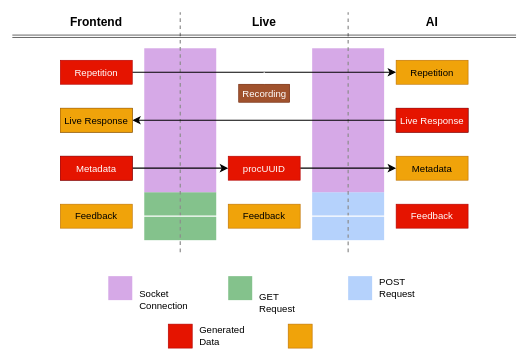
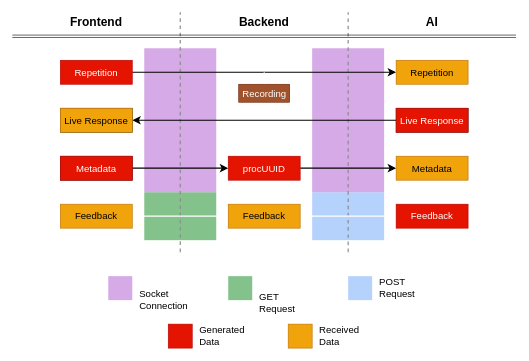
  <mxCell id="0" />
  <mxCell id="1" parent="0" />
  <mxCell id="2" value="" style="rounded=0;whiteSpace=wrap;html=1;fontSize=16;fillColor=#84C28C;strokeColor=none;" vertex="1" parent="1"><mxGeometry x="240" y="320" width="120" height="80" as="geometry" /></mxCell>
  <mxCell id="3" value="" style="rounded=0;whiteSpace=wrap;html=1;fontSize=16;fillColor=#B5D2FC;strokeColor=none;" vertex="1" parent="1"><mxGeometry x="520" y="320" width="120" height="80" as="geometry" /></mxCell>
  <mxCell id="4" value="" style="rounded=0;whiteSpace=wrap;html=1;fontSize=16;fillColor=#D6A9E7;strokeColor=none;" vertex="1" parent="1"><mxGeometry x="520" y="80" width="120" height="240" as="geometry" /></mxCell>
  <mxCell id="5" value="" style="rounded=0;whiteSpace=wrap;html=1;fontSize=16;fillColor=#D6A9E7;strokeColor=none;" vertex="1" parent="1"><mxGeometry x="240" y="80" width="120" height="240" as="geometry" /></mxCell>
  <mxCell id="6" value="" style="endArrow=none;dashed=1;html=1;rounded=0;strokeWidth=2;strokeColor=#8C8C8C;" edge="1" parent="1"><mxGeometry width="50" height="50" relative="1" as="geometry"><mxPoint x="300" y="420" as="sourcePoint" /><mxPoint x="300" y="20" as="targetPoint" /></mxGeometry></mxCell>
  <mxCell id="7" value="" style="endArrow=none;dashed=1;html=1;rounded=0;fontSize=12;startSize=8;endSize=8;curved=1;strokeWidth=2;strokeColor=#8C8C8C;" edge="1" parent="1"><mxGeometry width="50" height="50" relative="1" as="geometry"><mxPoint x="580" y="420" as="sourcePoint" /><mxPoint x="580" y="20" as="targetPoint" /></mxGeometry></mxCell>
  <mxCell id="8" value="" style="shape=link;html=1;rounded=0;fontSize=12;startSize=8;endSize=8;curved=1;" edge="1" parent="1"><mxGeometry width="100" relative="1" as="geometry"><mxPoint y="60" as="sourcePoint" x="20" /><mxPoint x="860" y="60" as="targetPoint" /></mxGeometry></mxCell>
  <mxCell id="9" value="Frontend" style="text;html=1;strokeColor=none;fillColor=none;align=center;verticalAlign=middle;whiteSpace=wrap;rounded=0;fontSize=20;fontStyle=1" vertex="1" parent="1"><mxGeometry y="20" width="280" height="30" as="geometry" x="20" /></mxCell>
- <mxCell id="10" value="Live" style="text;html=1;strokeColor=none;fillColor=none;align=center;verticalAlign=middle;whiteSpace=wrap;rounded=0;fontSize=20;fontStyle=1" vertex="1" parent="1"><mxGeometry x="300" y="20" width="280" height="30" as="geometry" /></mxCell>
+ <mxCell id="10" value="Backend" style="text;html=1;strokeColor=none;fillColor=none;align=center;verticalAlign=middle;whiteSpace=wrap;rounded=0;fontSize=20;fontStyle=1" vertex="1" parent="1"><mxGeometry x="300" y="20" width="280" height="30" as="geometry" /></mxCell>
  <mxCell id="11" value="AI" style="text;html=1;strokeColor=none;fillColor=none;align=center;verticalAlign=middle;whiteSpace=wrap;rounded=0;fontSize=20;fontStyle=1" vertex="1" parent="1"><mxGeometry x="580" y="20" width="280" height="30" as="geometry" /></mxCell>
  <mxCell id="12" style="edgeStyle=none;curved=1;rounded=0;orthogonalLoop=1;jettySize=auto;html=1;entryX=0;entryY=0.5;entryDx=0;entryDy=0;fontSize=12;startSize=8;endSize=8;strokeWidth=2;exitX=1;exitY=0.5;exitDx=0;exitDy=0;" edge="1" parent="1" source="13" target="14"><mxGeometry relative="1" as="geometry" /></mxCell>
  <mxCell id="13" value="Repetition" style="rounded=0;whiteSpace=wrap;html=1;fontSize=16;fillColor=#e51400;strokeColor=#B20000;fontColor=#ffffff;" vertex="1" parent="1"><mxGeometry x="100" y="100" width="120" height="40" as="geometry" /></mxCell>
  <mxCell id="14" value="Repetition" style="rounded=0;whiteSpace=wrap;html=1;fontSize=16;fillColor=#f0a30a;fontColor=#000000;strokeColor=#BD7000;" vertex="1" parent="1"><mxGeometry x="660" y="100" width="120" height="40" as="geometry" /></mxCell>
  <mxCell id="15" style="edgeStyle=none;curved=1;rounded=0;orthogonalLoop=1;jettySize=auto;html=1;exitX=1;exitY=0.5;exitDx=0;exitDy=0;entryX=0;entryY=0.5;entryDx=0;entryDy=0;fontSize=16;startSize=8;endSize=8;strokeWidth=2;" edge="1" parent="1" source="16" target="22"><mxGeometry relative="1" as="geometry" /></mxCell>
  <mxCell id="16" value="Metadata" style="rounded=0;whiteSpace=wrap;html=1;fontSize=16;" vertex="1" parent="1"><mxGeometry x="100" y="260" width="120" height="40" as="geometry" /></mxCell>
  <mxCell id="17" style="edgeStyle=none;curved=1;rounded=0;orthogonalLoop=1;jettySize=auto;html=1;exitX=0;exitY=0.5;exitDx=0;exitDy=0;entryX=1;entryY=0.5;entryDx=0;entryDy=0;fontSize=16;startSize=8;endSize=8;strokeWidth=2;" edge="1" parent="1" source="18" target="24"><mxGeometry relative="1" as="geometry" /></mxCell>
  <mxCell id="18" value="Live Response" style="rounded=0;whiteSpace=wrap;html=1;fontSize=16;" vertex="1" parent="1"><mxGeometry x="660" y="180" width="120" height="40" as="geometry" /></mxCell>
  <mxCell id="19" style="edgeStyle=none;curved=1;rounded=0;orthogonalLoop=1;jettySize=auto;html=1;exitX=0;exitY=0.5;exitDx=0;exitDy=0;entryX=1;entryY=0.5;entryDx=0;entryDy=0;strokeColor=#FFFFFF;strokeWidth=2;fontSize=16;startSize=8;endSize=8;" edge="1" parent="1" source="20" target="26"><mxGeometry relative="1" as="geometry" /></mxCell>
  <mxCell id="20" value="Feedback" style="rounded=0;whiteSpace=wrap;html=1;fontSize=16;fillColor=#e51400;fontColor=#ffffff;strokeColor=#B20000;" vertex="1" parent="1"><mxGeometry x="660" y="340" width="120" height="40" as="geometry" /></mxCell>
  <mxCell id="21" style="edgeStyle=none;curved=1;rounded=0;orthogonalLoop=1;jettySize=auto;html=1;exitX=1;exitY=0.5;exitDx=0;exitDy=0;entryX=0;entryY=0.5;entryDx=0;entryDy=0;fontSize=16;startSize=8;endSize=8;strokeWidth=2;" edge="1" parent="1" source="22" target="23"><mxGeometry relative="1" as="geometry" /></mxCell>
  <mxCell id="22" value="procUUID" style="rounded=0;whiteSpace=wrap;html=1;fontSize=16;fillColor=#e51400;fontColor=#ffffff;strokeColor=#B20000;" vertex="1" parent="1"><mxGeometry x="380" y="260" width="120" height="40" as="geometry" /></mxCell>
  <mxCell id="23" value="Metadata" style="rounded=0;whiteSpace=wrap;html=1;fontSize=16;fillColor=#f0a30a;fontColor=#000000;strokeColor=#BD7000;" vertex="1" parent="1"><mxGeometry x="660" y="260" width="120" height="40" as="geometry" /></mxCell>
  <mxCell id="24" value="Live Response" style="rounded=0;whiteSpace=wrap;html=1;fontSize=16;" vertex="1" parent="1"><mxGeometry x="100" y="180" width="120" height="40" as="geometry" /></mxCell>
  <mxCell id="25" style="edgeStyle=none;curved=1;rounded=0;orthogonalLoop=1;jettySize=auto;html=1;exitX=0;exitY=0.5;exitDx=0;exitDy=0;entryX=1;entryY=0.5;entryDx=0;entryDy=0;strokeColor=#FFFFFF;strokeWidth=2;fontSize=16;startSize=8;endSize=8;" edge="1" parent="1" source="26" target="27"><mxGeometry relative="1" as="geometry" /></mxCell>
  <mxCell id="26" value="Feedback" style="rounded=0;whiteSpace=wrap;html=1;fontSize=16;fillColor=#f0a30a;fontColor=#000000;strokeColor=#BD7000;" vertex="1" parent="1"><mxGeometry x="380" y="340" width="120" height="40" as="geometry" /></mxCell>
  <mxCell id="27" value="Feedback" style="rounded=0;whiteSpace=wrap;html=1;fontSize=16;fillColor=#f0a30a;fontColor=#000000;strokeColor=#BD7000;" vertex="1" parent="1"><mxGeometry x="100" y="340" width="120" height="40" as="geometry" /></mxCell>
  <mxCell id="28" value="" style="rounded=0;whiteSpace=wrap;html=1;fontSize=16;fillColor=#D6A9E7;strokeColor=none;" vertex="1" parent="1"><mxGeometry x="180" y="460" width="40" height="40" as="geometry" /></mxCell>
  <mxCell id="29" value="Socket Connection" style="text;html=1;strokeColor=none;fillColor=none;align=left;verticalAlign=middle;whiteSpace=wrap;rounded=0;fontSize=16;" vertex="1" parent="1"><mxGeometry x="230" y="480" width="110" height="40" as="geometry" /></mxCell>
  <mxCell id="30" value="" style="rounded=0;whiteSpace=wrap;html=1;fontSize=16;fillColor=#84C28C;strokeColor=none;" vertex="1" parent="1"><mxGeometry x="380" y="460" width="40" height="40" as="geometry" /></mxCell>
  <mxCell id="31" value="GET&amp;nbsp;&lt;br&gt;Request" style="text;html=1;strokeColor=none;fillColor=none;align=left;verticalAlign=middle;whiteSpace=wrap;rounded=0;fontSize=16;" vertex="1" parent="1"><mxGeometry x="430" y="485" width="110" height="40" as="geometry" /></mxCell>
  <mxCell id="32" value="" style="rounded=0;whiteSpace=wrap;html=1;fontSize=16;fillColor=#B5D2FC;strokeColor=none;" vertex="1" parent="1"><mxGeometry x="580" y="460" width="40" height="40" as="geometry" /></mxCell>
  <mxCell id="33" value="POST&lt;br&gt;Request" style="text;html=1;strokeColor=none;fillColor=none;align=left;verticalAlign=middle;whiteSpace=wrap;rounded=0;fontSize=16;" vertex="1" parent="1"><mxGeometry x="630" y="460" width="110" height="40" as="geometry" /></mxCell>
  <mxCell id="34" value="Live Response" style="rounded=0;whiteSpace=wrap;html=1;fontSize=16;fillColor=#e51400;fontColor=#ffffff;strokeColor=#B20000;" vertex="1" parent="1"><mxGeometry x="660" y="180" width="120" height="40" as="geometry" /></mxCell>
  <mxCell id="35" value="Metadata" style="rounded=0;whiteSpace=wrap;html=1;fontSize=16;fillColor=#e51400;fontColor=#ffffff;strokeColor=#B20000;" vertex="1" parent="1"><mxGeometry x="100" y="260" width="120" height="40" as="geometry" /></mxCell>
  <mxCell id="36" value="Live Response" style="rounded=0;whiteSpace=wrap;html=1;fontSize=16;fillColor=#f0a30a;fontColor=#000000;strokeColor=#BD7000;" vertex="1" parent="1"><mxGeometry x="100" y="180" width="120" height="40" as="geometry" /></mxCell>
  <mxCell id="37" value="" style="rounded=0;whiteSpace=wrap;html=1;fontSize=16;fillColor=#e51400;strokeColor=#B20000;fontColor=#ffffff;" vertex="1" parent="1"><mxGeometry x="280" y="540" width="40" height="40" as="geometry" /></mxCell>
  <mxCell id="38" value="Generated&lt;br&gt;Data" style="text;html=1;strokeColor=none;fillColor=none;align=left;verticalAlign=middle;whiteSpace=wrap;rounded=0;fontSize=16;" vertex="1" parent="1"><mxGeometry x="330" y="540" width="110" height="40" as="geometry" /></mxCell>
  <mxCell id="39" value="" style="rounded=0;whiteSpace=wrap;html=1;fontSize=16;fillColor=#f0a30a;fontColor=#000000;strokeColor=#BD7000;" vertex="1" parent="1"><mxGeometry x="480" y="540" width="40" height="40" as="geometry" /></mxCell>
+ <mxCell id="40" value="Received&lt;br&gt;Data" style="text;html=1;strokeColor=none;fillColor=none;align=left;verticalAlign=middle;whiteSpace=wrap;rounded=0;fontSize=16;" vertex="1" parent="1"><mxGeometry x="530" y="540" width="110" height="40" as="geometry" /></mxCell>
  <mxCell id="41" value="Recording" style="rounded=0;whiteSpace=wrap;html=1;fontSize=16;fillColor=#a0522d;fontColor=#ffffff;strokeColor=#6D1F00;" vertex="1" parent="1"><mxGeometry x="397.5" y="140" width="85" height="30" as="geometry" /></mxCell>
  <mxCell id="42" value="" style="endArrow=classic;html=1;rounded=0;strokeColor=#FFFFFF;strokeWidth=2;fontSize=16;startSize=8;endSize=8;curved=1;entryX=0.5;entryY=0;entryDx=0;entryDy=0;" edge="1" parent="1" target="41"><mxGeometry width="50" height="50" relative="1" as="geometry"><mxPoint x="440" y="120" as="sourcePoint" /><mxPoint x="290" y="220" as="targetPoint" /></mxGeometry></mxCell>
